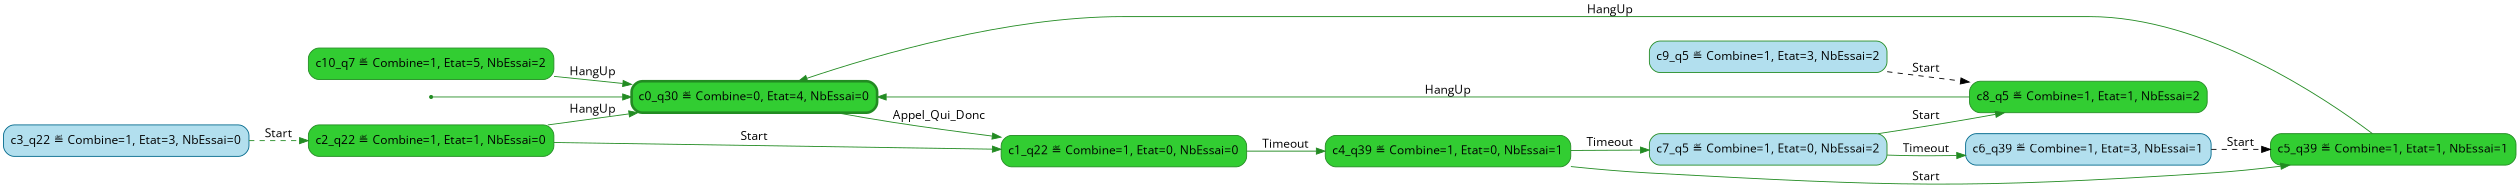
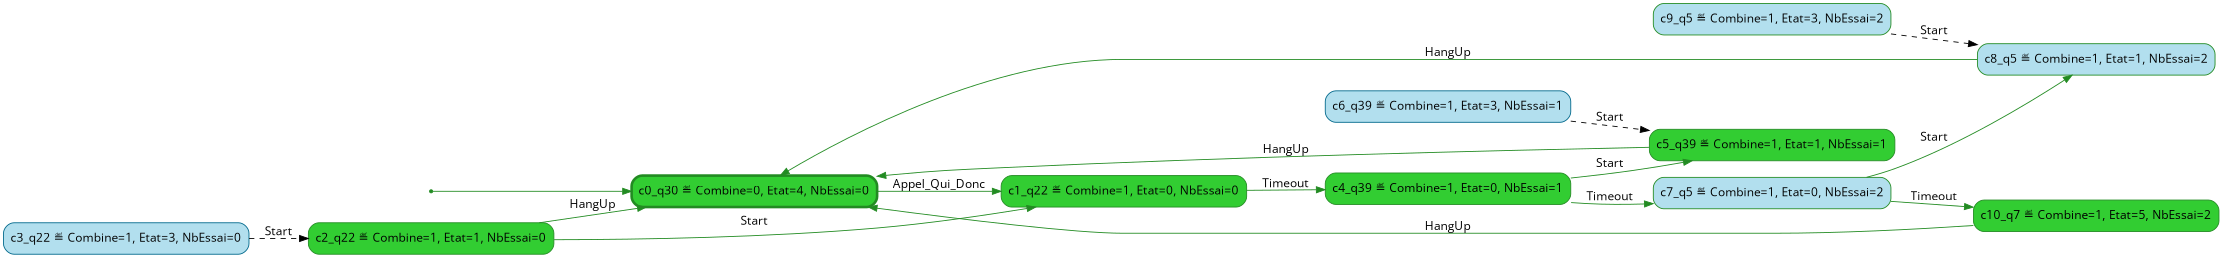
  digraph {
    fontname="Open Sans"
    rankdir=LR
    node [color=forestgreen fontname="Open Sans" shape=box fillcolor=limegreen style="rounded, filled"]
    edge [color=forestgreen fontname="Open Sans"]
    __invisible__ [shape=point fillcolor="" style=""]
    n2 [label="c0_q30 ≝ Combine=0, Etat=4, NbEssai=0" penwidth=3]
    n3 [label="c1_q22 ≝ Combine=1, Etat=0, NbEssai=0"]
    n4 [label="c4_q39 ≝ Combine=1, Etat=0, NbEssai=1"]
    n5 [label="c2_q22 ≝ Combine=1, Etat=1, NbEssai=0"]
    n6 [label="c5_q39 ≝ Combine=1, Etat=1, NbEssai=1"]
    n7 [fillcolor=lightblue2 label="c7_q5 ≝ Combine=1, Etat=0, NbEssai=2"]
-   n8 [label="c8_q5 ≝ Combine=1, Etat=1, NbEssai=2"]
+   n8 [fillcolor=lightblue2 label="c8_q5 ≝ Combine=1, Etat=1, NbEssai=2"]
    n9 [label="c10_q7 ≝ Combine=1, Etat=5, NbEssai=2"]
    n10 [color=deepskyblue4 fillcolor=lightblue2 label="c3_q22 ≝ Combine=1, Etat=3, NbEssai=0"]
    n11 [color=deepskyblue4 fillcolor=lightblue2 label="c6_q39 ≝ Combine=1, Etat=3, NbEssai=1"]
    n12 [fillcolor=lightblue2 label="c9_q5 ≝ Combine=1, Etat=3, NbEssai=2"]
    __invisible__ -> n2
    n2 -> n3 [label=Appel_Qui_Donc]
    n3 -> n4 [label=Timeout]
    n4 -> n6 [label=Start]
    n4 -> n7 [label=Timeout]
    n5 -> n2 [label=HangUp]
    n5 -> n3 [label=Start]
    n6 -> n2 [label=HangUp]
    n7 -> n8 [label=Start]
-   n7 -> n11 [label=Timeout]
+   n7 -> n9 [label=Timeout]
    n8 -> n2 [label=HangUp]
    n9 -> n2 [label=HangUp]
-   n10 -> n5 [label=Start style=dashed]
+   n10 -> n5 [color=black label=Start style=dashed]
    n11 -> n6 [color=black label=Start style=dashed]
    n12 -> n8 [color=black label=Start style=dashed]
  }
